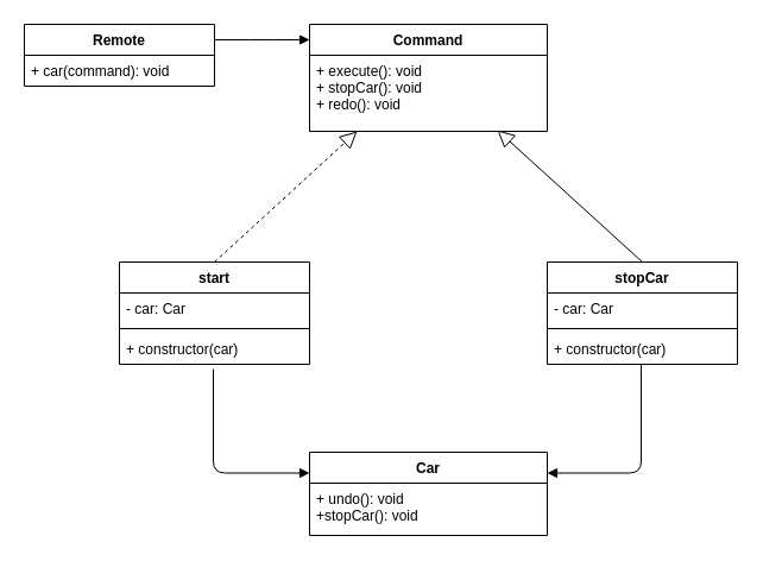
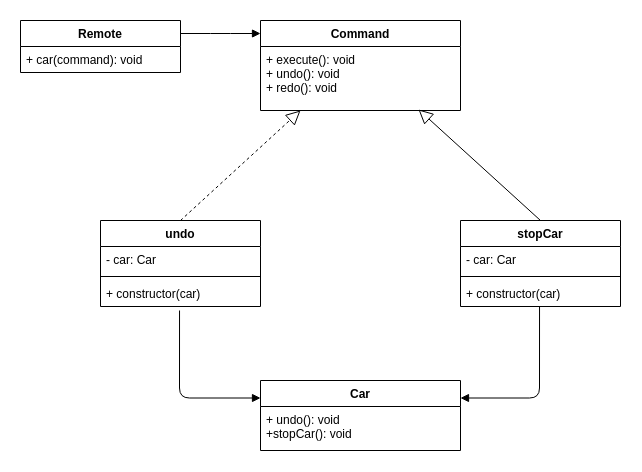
  <mxCell id="0" />
  <mxCell id="1" parent="0" />
  <mxCell id="2" value="Command" style="swimlane;fontStyle=1;align=center;verticalAlign=top;childLayout=stackLayout;horizontal=1;startSize=26;horizontalStack=0;resizeParent=1;resizeParentMax=0;resizeLast=0;collapsible=1;marginBottom=0;" parent="1" vertex="1"><mxGeometry x="260" y="20" width="200" height="90" as="geometry" /></mxCell>
- <mxCell id="3" value="+ execute(): void&#10;+ stopCar(): void&#10;+ redo(): void" style="text;strokeColor=none;fillColor=none;align=left;verticalAlign=top;spacingLeft=4;spacingRight=4;overflow=hidden;rotatable=0;points=[[0,0.5],[1,0.5]];portConstraint=eastwest;" parent="2" vertex="1"><mxGeometry y="26" width="200" height="64" as="geometry" /></mxCell>
+ <mxCell id="3" value="+ execute(): void&#10;+ undo(): void&#10;+ redo(): void" style="text;strokeColor=none;fillColor=none;align=left;verticalAlign=top;spacingLeft=4;spacingRight=4;overflow=hidden;rotatable=0;points=[[0,0.5],[1,0.5]];portConstraint=eastwest;" parent="2" vertex="1"><mxGeometry y="26" width="200" height="64" as="geometry" /></mxCell>
  <mxCell id="4" value="Remote&#10;" style="swimlane;fontStyle=1;align=center;verticalAlign=top;childLayout=stackLayout;horizontal=1;startSize=26;horizontalStack=0;resizeParent=1;resizeParentMax=0;resizeLast=0;collapsible=1;marginBottom=0;" parent="1" vertex="1"><mxGeometry x="20" y="20" width="160" height="52" as="geometry" /></mxCell>
  <mxCell id="5" value="+ car(command): void&#10;" style="text;strokeColor=none;fillColor=none;align=left;verticalAlign=top;spacingLeft=4;spacingRight=4;overflow=hidden;rotatable=0;points=[[0,0.5],[1,0.5]];portConstraint=eastwest;" parent="4" vertex="1"><mxGeometry y="26" width="160" height="26" as="geometry" /></mxCell>
  <mxCell id="6" value="" style="endArrow=block;endFill=1;html=1;edgeStyle=orthogonalEdgeStyle;align=left;verticalAlign=top;exitX=1;exitY=0.25;exitDx=0;exitDy=0;" parent="1" edge="1" source="4"><mxGeometry x="-1" relative="1" as="geometry"><mxPoint x="310" y="260" as="sourcePoint" /><mxPoint x="260" y="33" as="targetPoint" /></mxGeometry></mxCell>
- <mxCell id="7" value="start&#10;" style="swimlane;fontStyle=1;align=center;verticalAlign=top;childLayout=stackLayout;horizontal=1;startSize=26;horizontalStack=0;resizeParent=1;resizeParentMax=0;resizeLast=0;collapsible=1;marginBottom=0;" vertex="1" parent="1"><mxGeometry x="100" y="220" width="160" height="86" as="geometry" /></mxCell>
+ <mxCell id="7" value="undo&#10;" style="swimlane;fontStyle=1;align=center;verticalAlign=top;childLayout=stackLayout;horizontal=1;startSize=26;horizontalStack=0;resizeParent=1;resizeParentMax=0;resizeLast=0;collapsible=1;marginBottom=0;" vertex="1" parent="1"><mxGeometry x="100" y="220" width="160" height="86" as="geometry" /></mxCell>
  <mxCell id="8" value="- car: Car" style="text;strokeColor=none;fillColor=none;align=left;verticalAlign=top;spacingLeft=4;spacingRight=4;overflow=hidden;rotatable=0;points=[[0,0.5],[1,0.5]];portConstraint=eastwest;" vertex="1" parent="7"><mxGeometry y="26" width="160" height="26" as="geometry" /></mxCell>
  <mxCell id="9" value="" style="line;strokeWidth=1;fillColor=none;align=left;verticalAlign=middle;spacingTop=-1;spacingLeft=3;spacingRight=3;rotatable=0;labelPosition=right;points=[];portConstraint=eastwest;" vertex="1" parent="7"><mxGeometry y="52" width="160" height="8" as="geometry" /></mxCell>
  <mxCell id="10" value="+ constructor(car)" style="text;strokeColor=none;fillColor=none;align=left;verticalAlign=top;spacingLeft=4;spacingRight=4;overflow=hidden;rotatable=0;points=[[0,0.5],[1,0.5]];portConstraint=eastwest;" vertex="1" parent="7"><mxGeometry y="60" width="160" height="26" as="geometry" /></mxCell>
  <mxCell id="11" value="stopCar" style="swimlane;fontStyle=1;align=center;verticalAlign=top;childLayout=stackLayout;horizontal=1;startSize=26;horizontalStack=0;resizeParent=1;resizeParentMax=0;resizeLast=0;collapsible=1;marginBottom=0;" vertex="1" parent="1"><mxGeometry x="460" y="220" width="160" height="86" as="geometry" /></mxCell>
  <mxCell id="12" value="- car: Car" style="text;strokeColor=none;fillColor=none;align=left;verticalAlign=top;spacingLeft=4;spacingRight=4;overflow=hidden;rotatable=0;points=[[0,0.5],[1,0.5]];portConstraint=eastwest;" vertex="1" parent="11"><mxGeometry y="26" width="160" height="26" as="geometry" /></mxCell>
  <mxCell id="13" value="" style="line;strokeWidth=1;fillColor=none;align=left;verticalAlign=middle;spacingTop=-1;spacingLeft=3;spacingRight=3;rotatable=0;labelPosition=right;points=[];portConstraint=eastwest;" vertex="1" parent="11"><mxGeometry y="52" width="160" height="8" as="geometry" /></mxCell>
  <mxCell id="14" value="+ constructor(car)" style="text;strokeColor=none;fillColor=none;align=left;verticalAlign=top;spacingLeft=4;spacingRight=4;overflow=hidden;rotatable=0;points=[[0,0.5],[1,0.5]];portConstraint=eastwest;" vertex="1" parent="11"><mxGeometry y="60" width="160" height="26" as="geometry" /></mxCell>
  <mxCell id="15" value="" style="endArrow=block;dashed=1;endFill=0;endSize=12;html=1;exitX=0.5;exitY=0;exitDx=0;exitDy=0;" edge="1" parent="1" source="7"><mxGeometry width="160" relative="1" as="geometry"><mxPoint x="310" y="260" as="sourcePoint" /><mxPoint x="300" y="110" as="targetPoint" /><Array as="points" /></mxGeometry></mxCell>
  <mxCell id="16" value="" style="endArrow=block;dashed=0;endFill=0;endSize=12;html=1;exitX=0.5;exitY=0;exitDx=0;exitDy=0;entryX=0.79;entryY=0.984;entryDx=0;entryDy=0;entryPerimeter=0;" edge="1" parent="1" source="11" target="3"><mxGeometry width="160" relative="1" as="geometry"><mxPoint x="190" y="230" as="sourcePoint" /><mxPoint x="315" y="124.032" as="targetPoint" /><Array as="points" /></mxGeometry></mxCell>
  <mxCell id="17" value="Car" style="swimlane;fontStyle=1;align=center;verticalAlign=top;childLayout=stackLayout;horizontal=1;startSize=26;horizontalStack=0;resizeParent=1;resizeParentMax=0;resizeLast=0;collapsible=1;marginBottom=0;" vertex="1" parent="1"><mxGeometry x="260" y="380" width="200" height="70" as="geometry" /></mxCell>
  <mxCell id="18" value="+ undo(): void&#10;+stopCar(): void" style="text;strokeColor=none;fillColor=none;align=left;verticalAlign=top;spacingLeft=4;spacingRight=4;overflow=hidden;rotatable=0;points=[[0,0.5],[1,0.5]];portConstraint=eastwest;" vertex="1" parent="17"><mxGeometry y="26" width="200" height="44" as="geometry" /></mxCell>
  <mxCell id="19" value="" style="endArrow=block;endFill=1;html=1;edgeStyle=orthogonalEdgeStyle;align=left;verticalAlign=top;exitX=0.494;exitY=1.154;exitDx=0;exitDy=0;exitPerimeter=0;entryX=0;entryY=0.25;entryDx=0;entryDy=0;" edge="1" parent="1" source="10" target="17"><mxGeometry x="-1" relative="1" as="geometry"><mxPoint x="190" y="43" as="sourcePoint" /><mxPoint x="179" y="430" as="targetPoint" /><Array as="points"><mxPoint x="179" y="398" /></Array></mxGeometry></mxCell>
  <mxCell id="20" value="" style="endArrow=block;endFill=1;html=1;edgeStyle=orthogonalEdgeStyle;align=left;verticalAlign=top;exitX=0.494;exitY=1.154;exitDx=0;exitDy=0;exitPerimeter=0;entryX=1;entryY=0.25;entryDx=0;entryDy=0;" edge="1" parent="1" target="17"><mxGeometry x="-1" relative="1" as="geometry"><mxPoint x="539.04" y="306.004" as="sourcePoint" /><mxPoint x="620" y="424" as="targetPoint" /><Array as="points"><mxPoint x="539" y="398" /></Array></mxGeometry></mxCell>
